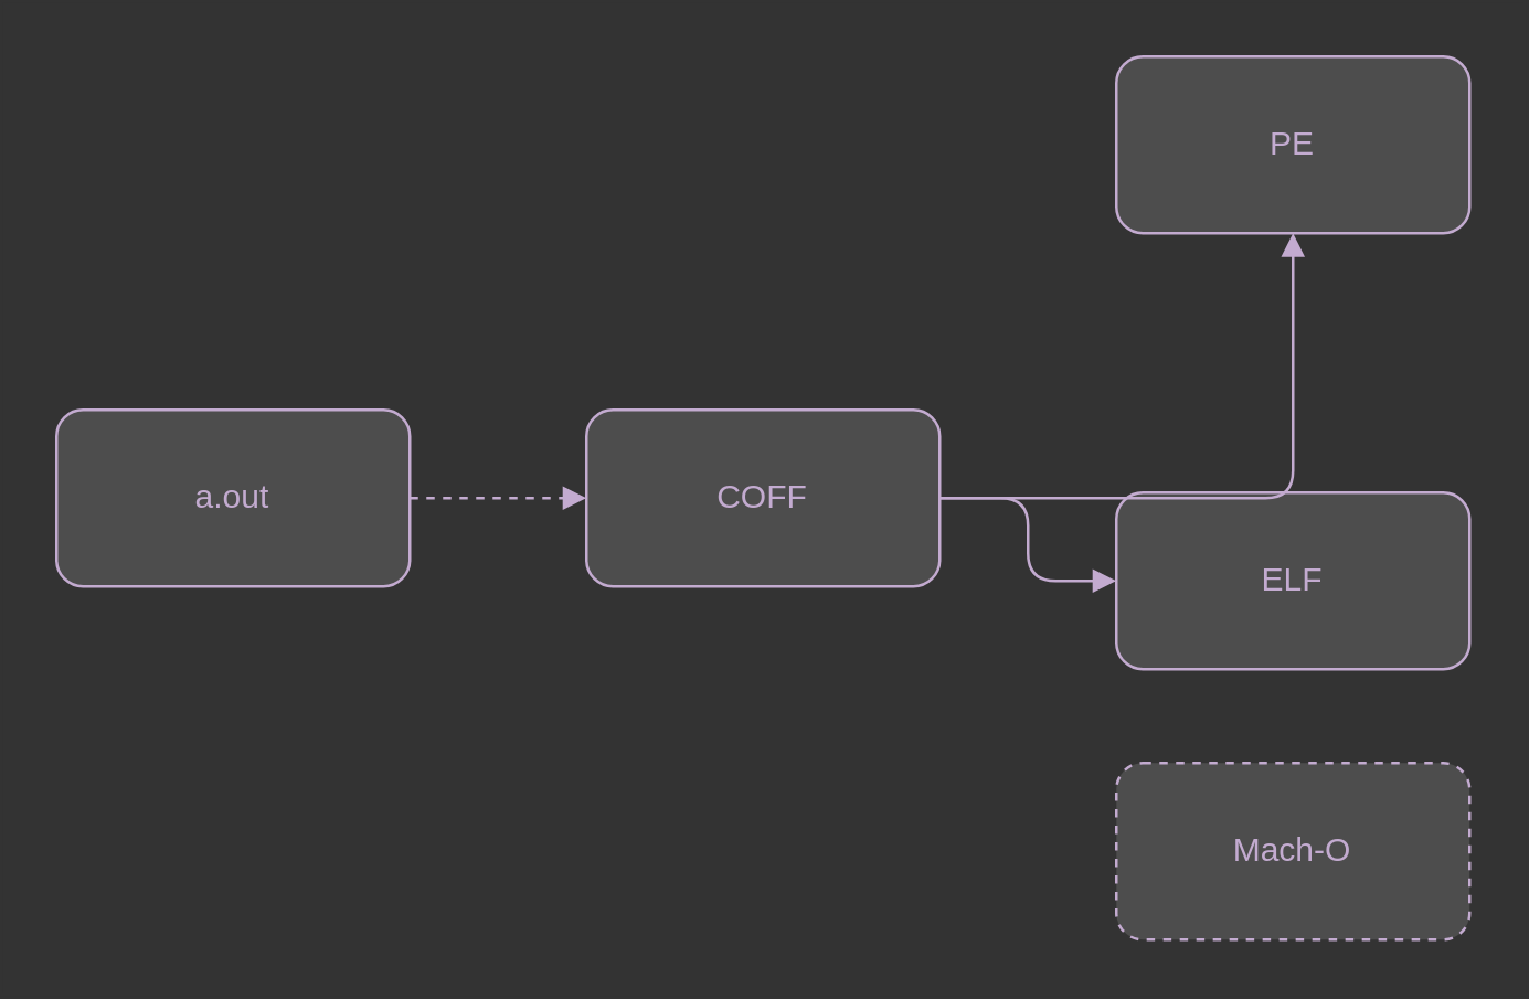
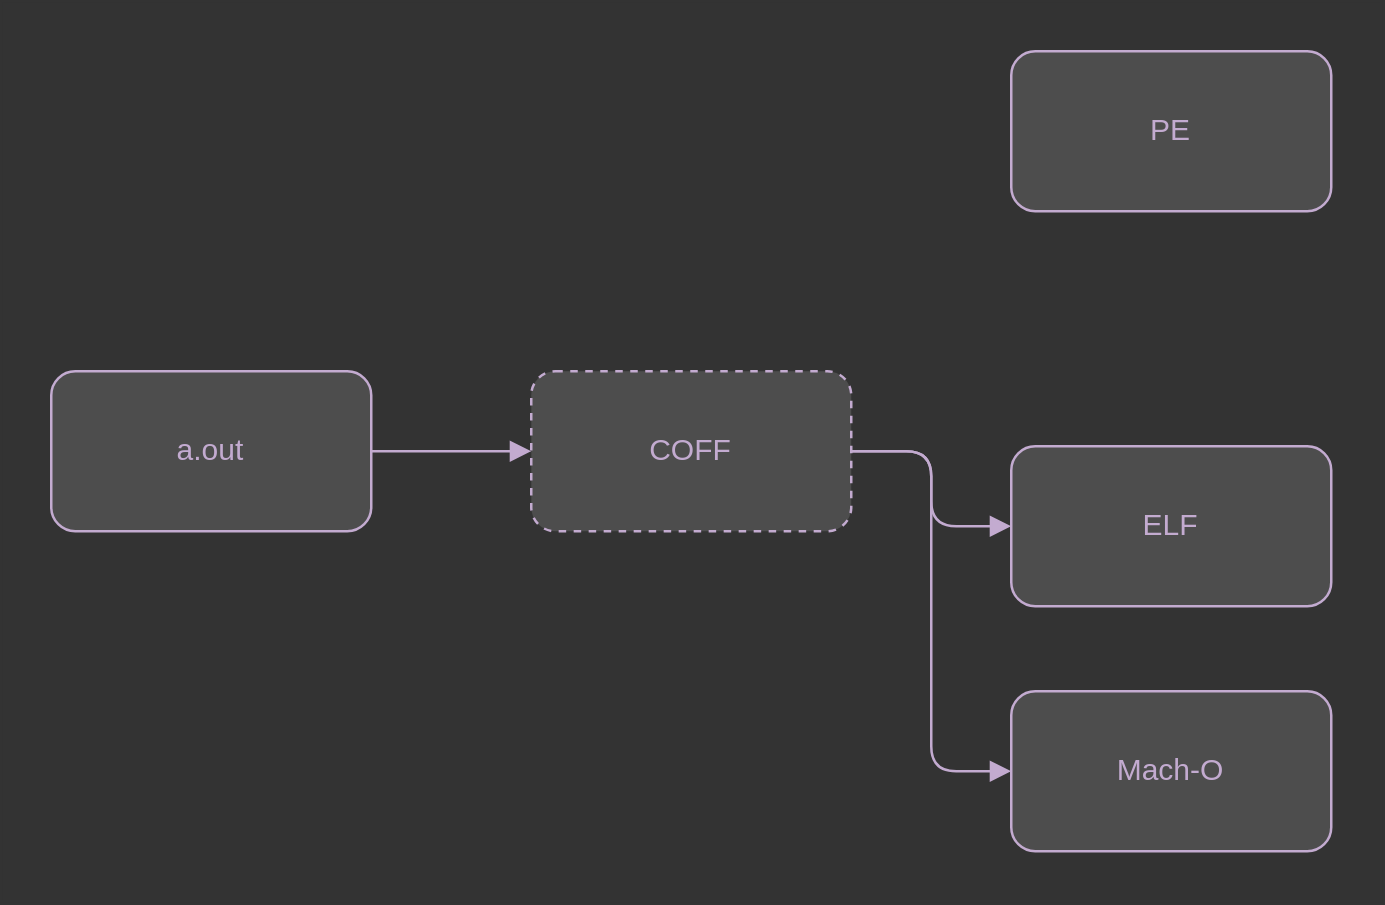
  <mxCell id="0" />
  <mxCell id="1" parent="0" />
- <mxCell id="2" style="edgeStyle=orthogonalEdgeStyle;rounded=1;orthogonalLoop=1;jettySize=auto;html=1;exitX=1;exitY=0.5;exitDx=0;exitDy=0;entryX=0;entryY=0.5;entryDx=0;entryDy=0;fontColor=#C3ABD0;strokeColor=#C3ABD0;endArrow=block;endFill=1;dashed=1;" edge="1" parent="1" source="3" target="4"><mxGeometry relative="1" as="geometry" /></mxCell>
+ <mxCell id="2" style="edgeStyle=orthogonalEdgeStyle;rounded=1;orthogonalLoop=1;jettySize=auto;html=1;exitX=1;exitY=0.5;exitDx=0;exitDy=0;entryX=0;entryY=0.5;entryDx=0;entryDy=0;fontColor=#C3ABD0;strokeColor=#C3ABD0;endArrow=block;endFill=1;" edge="1" parent="1" source="3" target="4"><mxGeometry relative="1" as="geometry" /></mxCell>
  <mxCell id="3" value="&lt;font color=&quot;#c3abd0&quot;&gt;a.out&lt;/font&gt;" style="rounded=1;whiteSpace=wrap;html=1;strokeColor=#C3ABD0;fillColor=#4D4D4D;" vertex="1" parent="1"><mxGeometry x="20" y="148" width="128" height="64" as="geometry" /></mxCell>
- <mxCell id="4" value="&lt;font color=&quot;#c3abd0&quot;&gt;COFF&lt;/font&gt;" style="rounded=1;whiteSpace=wrap;html=1;strokeColor=#C3ABD0;fillColor=#4D4D4D;" vertex="1" parent="1"><mxGeometry x="212" y="148" width="128" height="64" as="geometry" /></mxCell>
- <mxCell id="5" value="&lt;font color=&quot;#c3abd0&quot;&gt;Mach-O&lt;/font&gt;" style="rounded=1;whiteSpace=wrap;html=1;strokeColor=#C3ABD0;fillColor=#4D4D4D;dashed=1;" vertex="1" parent="1"><mxGeometry x="404" y="276" width="128" height="64" as="geometry" /></mxCell>
+ <mxCell id="4" value="&lt;font color=&quot;#c3abd0&quot;&gt;COFF&lt;/font&gt;" style="rounded=1;whiteSpace=wrap;html=1;strokeColor=#C3ABD0;fillColor=#4D4D4D;dashed=1;" vertex="1" parent="1"><mxGeometry x="212" y="148" width="128" height="64" as="geometry" /></mxCell>
+ <mxCell id="5" value="&lt;font color=&quot;#c3abd0&quot;&gt;Mach-O&lt;/font&gt;" style="rounded=1;whiteSpace=wrap;html=1;strokeColor=#C3ABD0;fillColor=#4D4D4D;" vertex="1" parent="1"><mxGeometry x="404" y="276" width="128" height="64" as="geometry" /></mxCell>
  <mxCell id="6" value="&lt;font color=&quot;#c3abd0&quot;&gt;PE&lt;/font&gt;" style="rounded=1;whiteSpace=wrap;html=1;strokeColor=#C3ABD0;fillColor=#4D4D4D;" vertex="1" parent="1"><mxGeometry x="404" y="20" width="128" height="64" as="geometry" /></mxCell>
  <mxCell id="7" value="&lt;font color=&quot;#c3abd0&quot;&gt;ELF&lt;/font&gt;" style="rounded=1;whiteSpace=wrap;html=1;strokeColor=#C3ABD0;fillColor=#4D4D4D;" vertex="1" parent="1"><mxGeometry x="404" y="178" width="128" height="64" as="geometry" /></mxCell>
  <mxCell id="8" style="edgeStyle=orthogonalEdgeStyle;rounded=1;orthogonalLoop=1;jettySize=auto;html=1;exitX=1;exitY=0.5;exitDx=0;exitDy=0;entryX=0;entryY=0.5;entryDx=0;entryDy=0;fontColor=#C3ABD0;strokeColor=#C3ABD0;endArrow=block;endFill=1;" edge="1" parent="1" source="4" target="7"><mxGeometry relative="1" as="geometry"><mxPoint x="226" y="458" as="sourcePoint" /><mxPoint x="290" y="458" as="targetPoint" /></mxGeometry></mxCell>
- <mxCell id="9" style="edgeStyle=orthogonalEdgeStyle;rounded=1;orthogonalLoop=1;jettySize=auto;html=1;exitX=1;exitY=0.5;exitDx=0;exitDy=0;fontColor=#C3ABD0;strokeColor=#C3ABD0;endArrow=block;endFill=1;" edge="1" parent="1" source="4" target="6"><mxGeometry relative="1" as="geometry"><mxPoint x="191" y="488" as="sourcePoint" /><mxPoint x="255" y="488" as="targetPoint" /></mxGeometry></mxCell>
+ <mxCell id="9" style="edgeStyle=orthogonalEdgeStyle;rounded=1;orthogonalLoop=1;jettySize=auto;html=1;exitX=1;exitY=0.5;exitDx=0;exitDy=0;entryX=0;entryY=0.5;entryDx=0;entryDy=0;fontColor=#C3ABD0;strokeColor=#C3ABD0;endArrow=block;endFill=1;" edge="1" parent="1" source="4" target="5"><mxGeometry relative="1" as="geometry"><mxPoint x="191" y="488" as="sourcePoint" /><mxPoint x="255" y="488" as="targetPoint" /></mxGeometry></mxCell>
